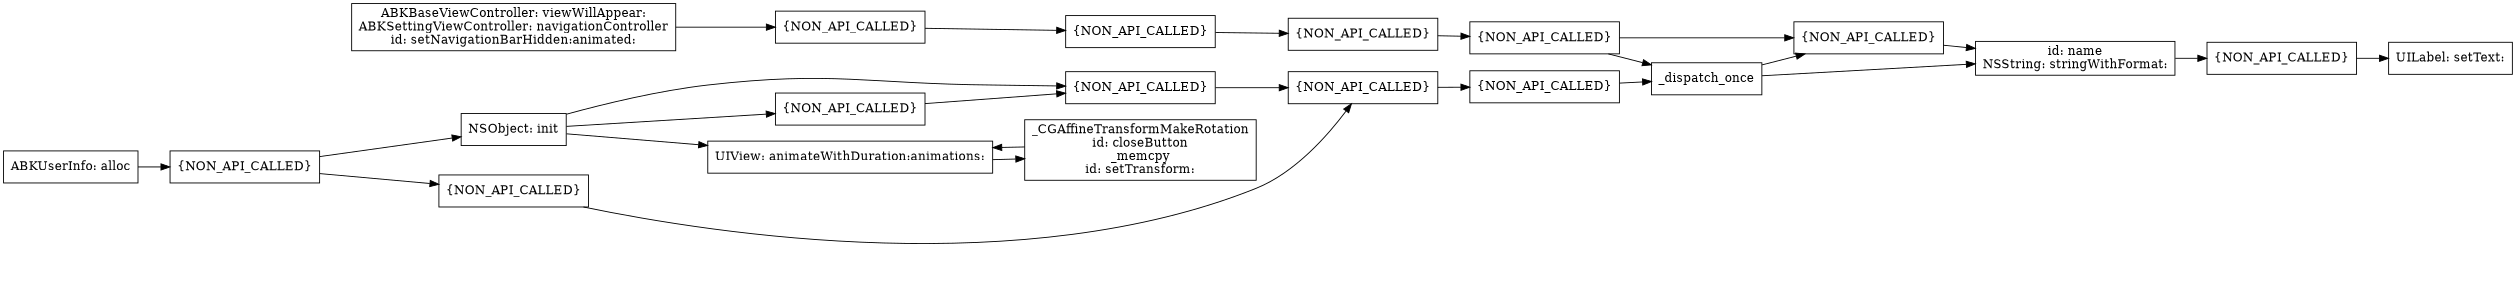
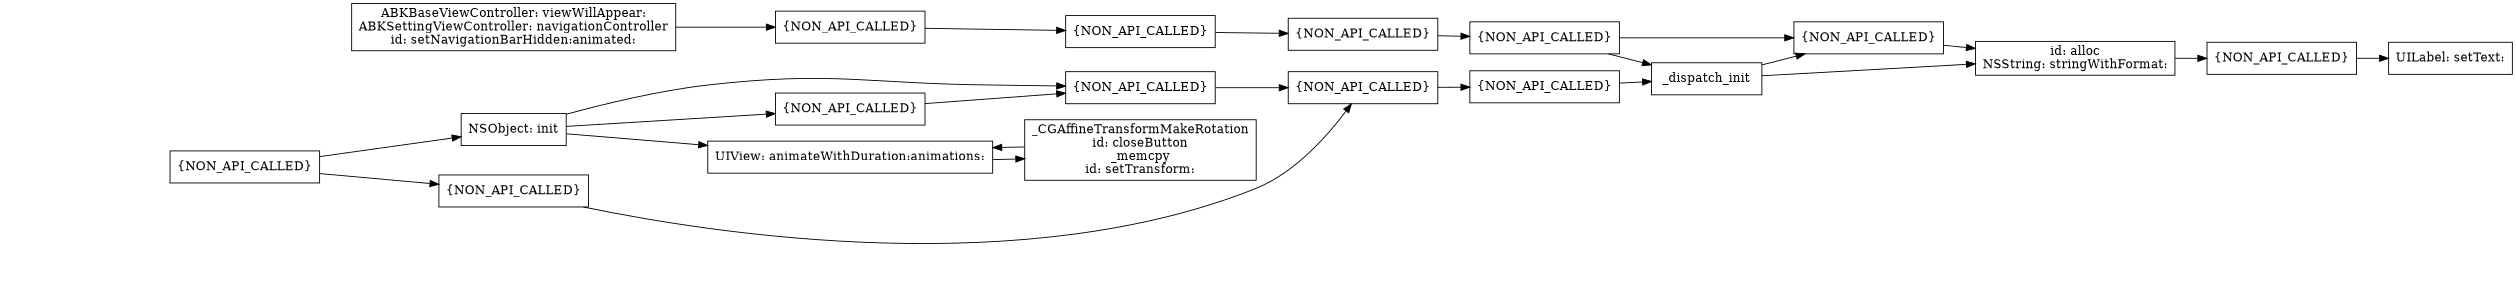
  digraph {
    rankdir=LR
    node [shape=box]
    n1 [label="ABKBaseViewController: viewWillAppear:\nABKSettingViewController: navigationController\nid: setNavigationBarHidden:animated:\n"]
    n2 [label="{NON_API_CALLED}"]
    n3 [label="{NON_API_CALLED}"]
    n4 [label="{NON_API_CALLED}"]
    n5 [label="{NON_API_CALLED}"]
    n6 [label="{NON_API_CALLED}"]
-   n7 [label=_dispatch_once]
-   n8 [label="id: name\nNSString: stringWithFormat:\n"]
+   n7 [label=_dispatch_init]
+   n8 [label="id: alloc\nNSString: stringWithFormat:\n"]
    n9 [label="{NON_API_CALLED}"]
-   n10 [label="ABKUserInfo: alloc\n"]
    n11 [label="{NON_API_CALLED}"]
    n12 [label="NSObject: init\n"]
    n13 [label="{NON_API_CALLED}"]
    n14 [label="{NON_API_CALLED}"]
    n15 [label="{NON_API_CALLED}"]
    n16 [label="UIView: animateWithDuration:animations:\n"]
    n17 [label="{NON_API_CALLED}"]
    n18 [label="{NON_API_CALLED}"]
    n19 [label="UILabel: setText:\n"]
    n20 [label="_CGAffineTransformMakeRotation\nid: closeButton\n_memcpy\nid: setTransform:\n"]
    n1 -> n2
    n2 -> n3
    n3 -> n4
    n4 -> n5
    n5 -> n6
    n5 -> n7
    n6 -> n8
    n7 -> n6
    n7 -> n8
    n8 -> n9
    n9 -> n19
-   n10 -> n11
    n11 -> n12
    n11 -> n13
    n12 -> n14
    n12 -> n15
    n12 -> n16
    n13 -> n17
    n14 -> n17
    n15 -> n14
    n16 -> n20
    n17 -> n18
    n18 -> n7
    n20 -> n16
  }
